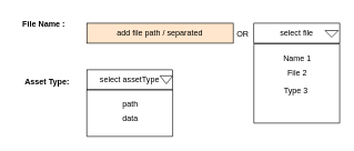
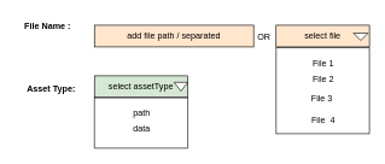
  <mxCell id="0" />
  <mxCell id="1" parent="0" />
  <mxCell id="2" value="add file path / separated" style="rounded=0;whiteSpace=wrap;html=1;fillColor=#ffe6cc;" vertex="1" parent="1"><mxGeometry x="130" y="34" width="220" height="30" as="geometry" /></mxCell>
  <mxCell id="3" value="" style="swimlane;startSize=0;" vertex="1" parent="1"><mxGeometry x="381" y="65" width="129" height="119" as="geometry" /></mxCell>
- <mxCell id="4" value="Name 1" style="text;html=1;align=center;verticalAlign=middle;resizable=0;points=[];autosize=1;strokeColor=none;fillColor=none;" vertex="1" parent="3"><mxGeometry x="39.5" y="7" width="50" height="30" as="geometry" /></mxCell>
- <mxCell id="6" value="Type 3" style="text;html=1;align=center;verticalAlign=middle;resizable=0;points=[];autosize=1;strokeColor=none;fillColor=none;" vertex="1" parent="3"><mxGeometry x="38" y="55" width="50" height="30" as="geometry" /></mxCell>
+ <mxCell id="4" value="File 1" style="text;html=1;align=center;verticalAlign=middle;resizable=0;points=[];autosize=1;strokeColor=none;fillColor=none;" vertex="1" parent="3"><mxGeometry x="39.5" y="7" width="50" height="30" as="geometry" /></mxCell>
+ <mxCell id="5" value="File&amp;nbsp; 4" style="text;html=1;align=center;verticalAlign=middle;resizable=0;points=[];autosize=1;strokeColor=none;fillColor=none;" vertex="1" parent="3"><mxGeometry x="34.5" y="85" width="60" height="30" as="geometry" /></mxCell>
+ <mxCell id="6" value="File 3" style="text;html=1;align=center;verticalAlign=middle;resizable=0;points=[];autosize=1;strokeColor=none;fillColor=none;" vertex="1" parent="3"><mxGeometry x="38" y="55" width="50" height="30" as="geometry" /></mxCell>
  <mxCell id="7" value="File 2" style="text;html=1;align=center;verticalAlign=middle;resizable=0;points=[];autosize=1;strokeColor=none;fillColor=none;" vertex="1" parent="3"><mxGeometry x="39.5" y="29" width="50" height="30" as="geometry" /></mxCell>
- <mxCell id="8" value="select file" style="rounded=0;whiteSpace=wrap;html=1;" vertex="1" parent="1"><mxGeometry x="381" y="34" width="129" height="30" as="geometry" /></mxCell>
+ <mxCell id="8" value="select file" style="rounded=0;whiteSpace=wrap;html=1;fillColor=#ffe6cc;" vertex="1" parent="1"><mxGeometry x="381" y="34" width="129" height="30" as="geometry" /></mxCell>
  <mxCell id="9" value="" style="triangle;whiteSpace=wrap;html=1;direction=south;" vertex="1" parent="1"><mxGeometry x="488" y="45" width="20" height="10" as="geometry" /></mxCell>
  <mxCell id="10" value="OR" style="text;html=1;align=center;verticalAlign=middle;resizable=0;points=[];autosize=1;strokeColor=none;fillColor=none;" vertex="1" parent="1"><mxGeometry x="344" y="35" width="40" height="30" as="geometry" /></mxCell>
  <mxCell id="11" value="&lt;b&gt;File Name :&lt;/b&gt;" style="text;html=1;align=center;verticalAlign=middle;resizable=0;points=[];autosize=1;strokeColor=none;fillColor=none;" vertex="1" parent="1"><mxGeometry x="20" y="20" width="90" height="30" as="geometry" /></mxCell>
  <mxCell id="12" value="&lt;b&gt;Asset Type:&lt;/b&gt;" style="text;html=1;align=center;verticalAlign=middle;resizable=0;points=[];autosize=1;strokeColor=none;fillColor=none;" vertex="1" parent="1"><mxGeometry x="25" y="107" width="90" height="30" as="geometry" /></mxCell>
- <mxCell id="13" value="select assetType" style="rounded=0;whiteSpace=wrap;html=1;" vertex="1" parent="1"><mxGeometry x="130" y="104" width="129" height="30" as="geometry" /></mxCell>
+ <mxCell id="13" value="select assetType" style="rounded=0;whiteSpace=wrap;html=1;fillColor=#d5e8d4;" vertex="1" parent="1"><mxGeometry x="130" y="104" width="129" height="30" as="geometry" /></mxCell>
  <mxCell id="14" value="" style="triangle;whiteSpace=wrap;html=1;direction=south;" vertex="1" parent="1"><mxGeometry x="240" y="113" width="19" height="12" as="geometry" /></mxCell>
  <mxCell id="15" value="" style="swimlane;startSize=0;" vertex="1" parent="1"><mxGeometry x="130" y="134" width="129" height="70" as="geometry" /></mxCell>
  <mxCell id="16" value="path" style="text;html=1;align=center;verticalAlign=middle;resizable=0;points=[];autosize=1;strokeColor=none;fillColor=none;" vertex="1" parent="15"><mxGeometry x="34.5" y="7" width="60" height="30" as="geometry" /></mxCell>
  <mxCell id="17" value="data" style="text;html=1;align=center;verticalAlign=middle;resizable=0;points=[];autosize=1;strokeColor=none;fillColor=none;" vertex="1" parent="15"><mxGeometry x="39.5" y="29" width="50" height="30" as="geometry" /></mxCell>
